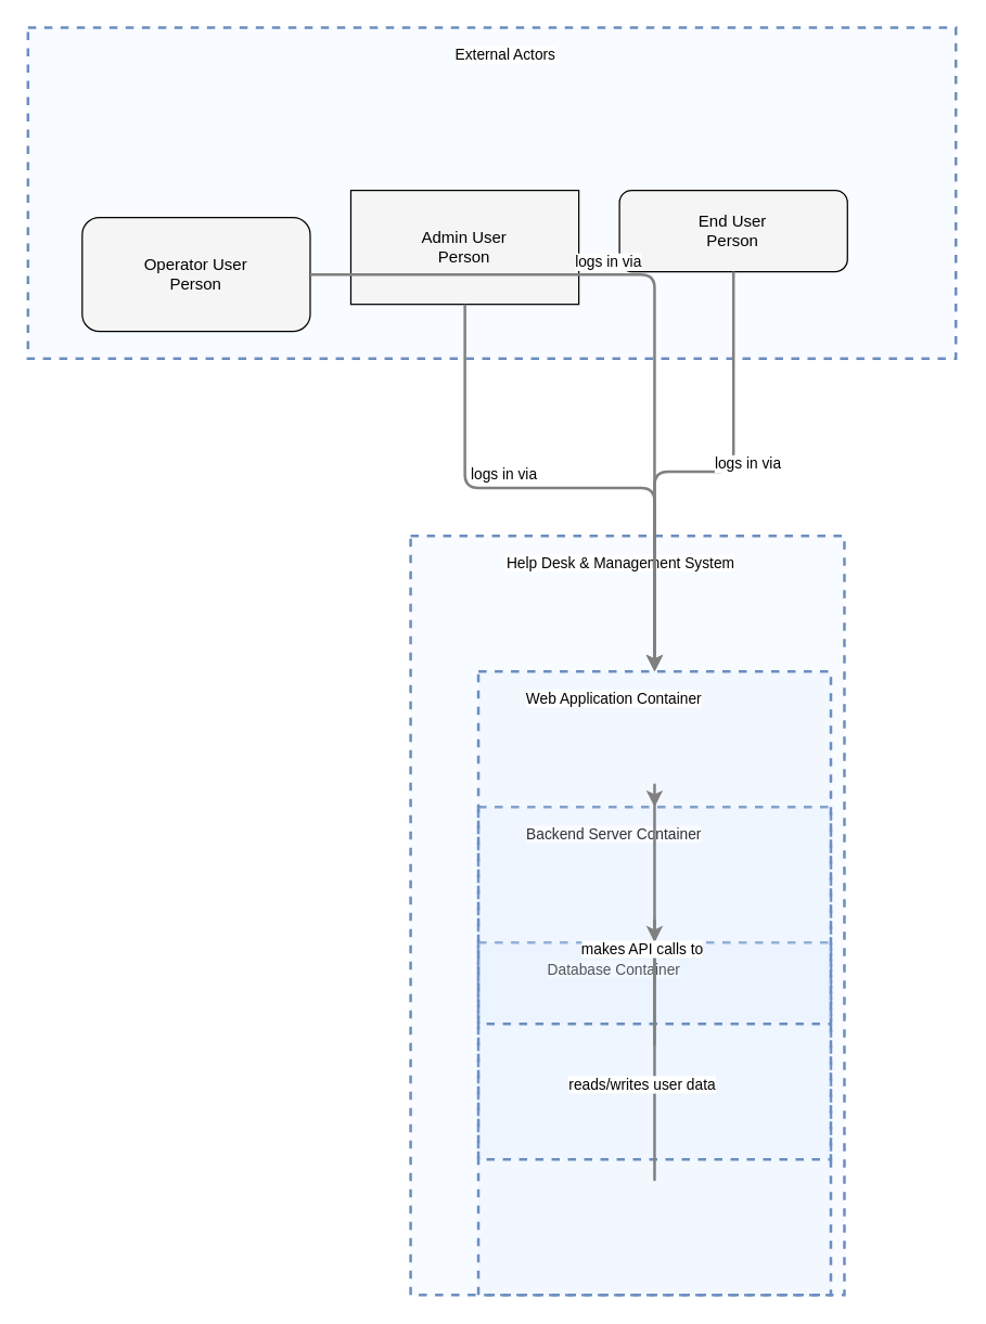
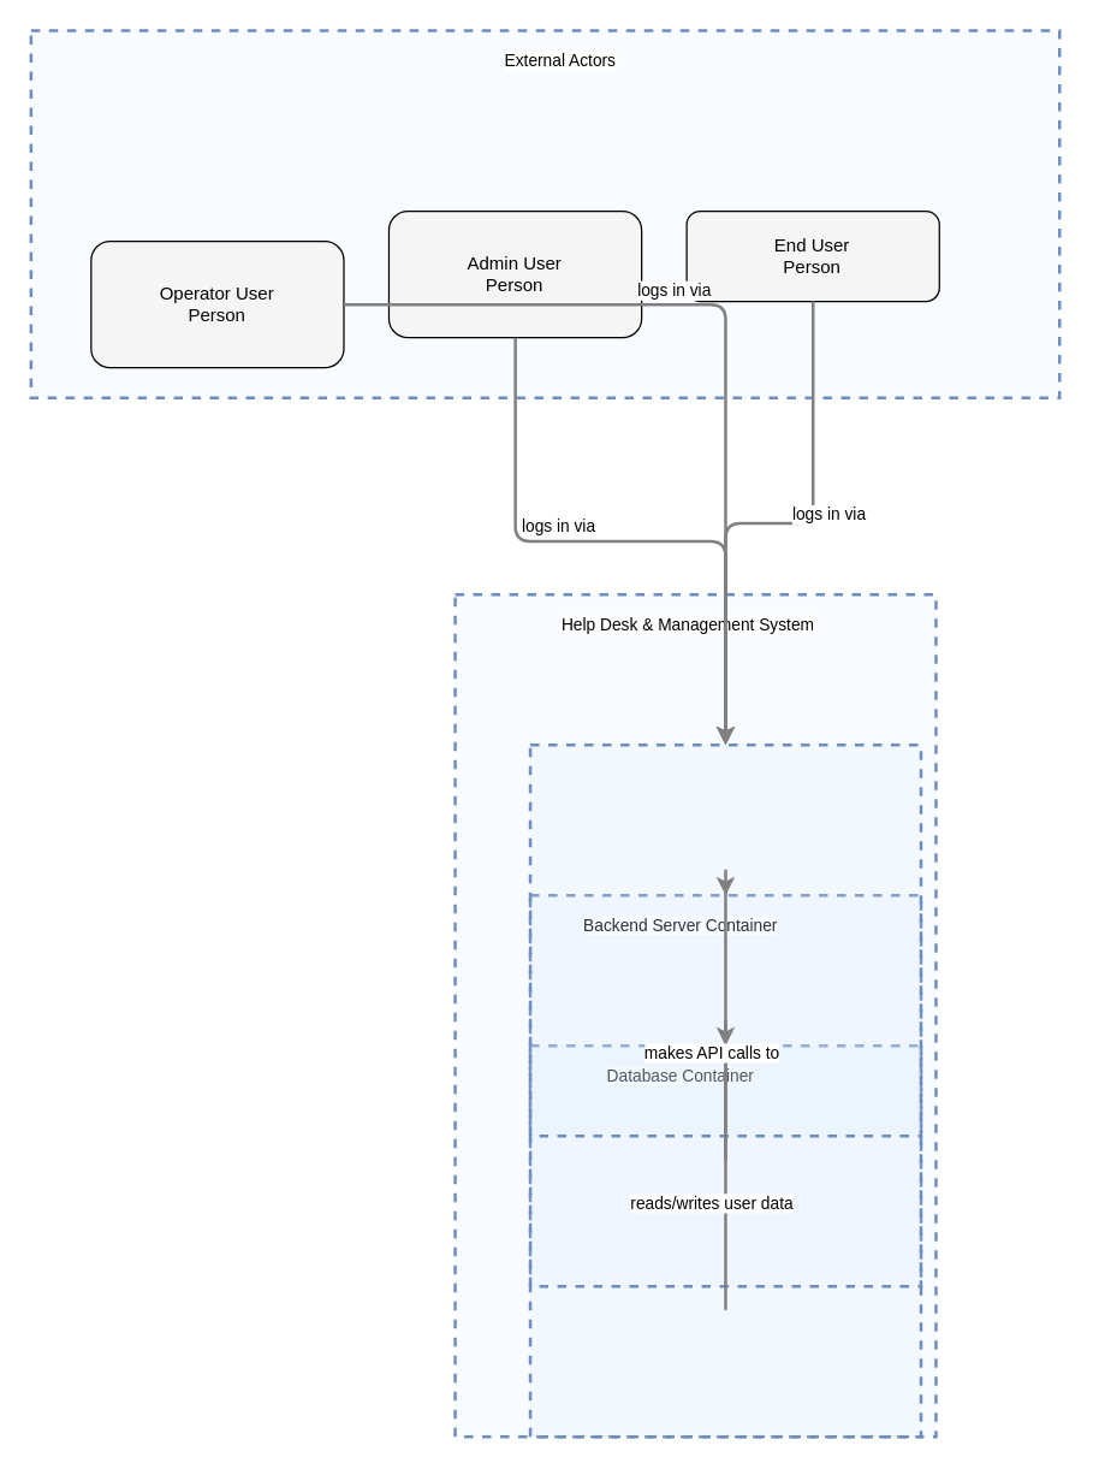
  <mxCell id="0" />
  <mxCell id="1" parent="0" />
  <mxCell id="2" value="" style="html=1;whiteSpace=wrap;container=1;fillColor=#dae8fc;strokeColor=#6c8ebf;dashed=1;fillOpacity=20;strokeWidth=2;containerType=none;recursiveResize=0;movable=1;resizable=1;autosize=0;dropTarget=0" vertex="1" parent="8"><mxGeometry x="50" y="300" width="260" height="260" as="geometry" /></mxCell>
  <mxCell id="3" value="Database Container" style="edgeLabel;html=1;align=center;verticalAlign=middle;resizable=0;labelBackgroundColor=white;spacing=5" vertex="1" parent="8"><mxGeometry x="58" y="308" width="184" height="24" as="geometry" /></mxCell>
  <mxCell id="4" value="" style="html=1;whiteSpace=wrap;container=1;fillColor=#dae8fc;strokeColor=#6c8ebf;dashed=1;fillOpacity=20;strokeWidth=2;containerType=none;recursiveResize=0;movable=1;resizable=1;autosize=0;dropTarget=0" vertex="1" parent="8"><mxGeometry x="50" y="200" width="260" height="260" as="geometry" /></mxCell>
  <mxCell id="5" value="Backend Server Container" style="edgeLabel;html=1;align=center;verticalAlign=middle;resizable=0;labelBackgroundColor=white;spacing=5" vertex="1" parent="8"><mxGeometry x="58" y="208" width="184" height="24" as="geometry" /></mxCell>
  <mxCell id="6" value="" style="html=1;whiteSpace=wrap;container=1;fillColor=#dae8fc;strokeColor=#6c8ebf;dashed=1;fillOpacity=20;strokeWidth=2;containerType=none;recursiveResize=0;movable=1;resizable=1;autosize=0;dropTarget=0" vertex="1" parent="8"><mxGeometry x="50" y="100" width="260" height="260" as="geometry" /></mxCell>
- <mxCell id="7" value="Web Application Container" style="edgeLabel;html=1;align=center;verticalAlign=middle;resizable=0;labelBackgroundColor=white;spacing=5" vertex="1" parent="8"><mxGeometry x="58" y="108" width="184" height="24" as="geometry" /></mxCell>
  <mxCell id="8" value="" style="html=1;whiteSpace=wrap;container=1;fillColor=#dae8fc;strokeColor=#6c8ebf;dashed=1;fillOpacity=20;strokeWidth=2;containerType=none;recursiveResize=0;movable=1;resizable=1;autosize=0;dropTarget=0" vertex="1" parent="1"><mxGeometry x="302.237" y="395" width="320" height="560" as="geometry" /></mxCell>
  <mxCell id="9" value="Help Desk &amp; Management System" style="edgeLabel;html=1;align=center;verticalAlign=middle;resizable=0;labelBackgroundColor=white;spacing=5" vertex="1" parent="1"><mxGeometry x="335.237" y="403" width="244" height="24" as="geometry" /></mxCell>
  <mxCell id="10" value="" style="html=1;whiteSpace=wrap;container=1;fillColor=#dae8fc;strokeColor=#6c8ebf;dashed=1;fillOpacity=20;strokeWidth=2;containerType=none;recursiveResize=0;movable=1;resizable=1;autosize=0;dropTarget=0" vertex="1" parent="1"><mxGeometry x="20" y="20" width="684.473" height="244.079" as="geometry" /></mxCell>
  <mxCell id="11" value="External Actors" style="edgeLabel;html=1;align=center;verticalAlign=middle;resizable=0;labelBackgroundColor=white;spacing=5" vertex="1" parent="1"><mxGeometry x="68" y="28" width="608.473" height="24" as="geometry" /></mxCell>
- <mxCell id="12" value="Admin User&lt;br&gt;Person" style="whiteSpace=wrap;html=1;fillColor=#f5f5f5;rounded=0;" vertex="1" parent="10"><mxGeometry x="238.158" y="120" width="168.158" height="84.079" as="geometry" /></mxCell>
+ <mxCell id="12" value="Admin User&lt;br&gt;Person" style="rounded=1;whiteSpace=wrap;html=1;fillColor=#f5f5f5" vertex="1" parent="10"><mxGeometry x="238.158" y="120" width="168.158" height="84.079" as="geometry" /></mxCell>
  <mxCell id="13" value="End User&lt;br&gt;Person" style="rounded=1;whiteSpace=wrap;html=1;fillColor=#f5f5f5" vertex="1" parent="10"><mxGeometry x="436.316" y="120" width="168.158" height="60" as="geometry" /></mxCell>
  <mxCell id="14" value="Operator User&lt;br&gt;Person" style="rounded=1;whiteSpace=wrap;html=1;fillColor=#f5f5f5" vertex="1" parent="10"><mxGeometry x="40" y="140" width="168.158" height="84.079" as="geometry" /></mxCell>
  <mxCell id="15" style="edgeStyle=orthogonalEdgeStyle;rounded=1;orthogonalLoop=1;jettySize=auto;html=1;strokeColor=#808080;strokeWidth=2;jumpStyle=arc;jumpSize=10;spacing=15;labelBackgroundColor=white;labelBorderColor=none" edge="1" parent="1" source="4" target="2"><mxGeometry relative="1" as="geometry" /></mxCell>
  <mxCell id="16" value="reads/writes user data" style="edgeLabel;html=1;align=center;verticalAlign=middle;resizable=0;points=[];" vertex="1" connectable="0" parent="15"><mxGeometry x="-0.2" y="10" relative="1" as="geometry"><mxPoint as="offset" /></mxGeometry></mxCell>
  <mxCell id="17" style="edgeStyle=orthogonalEdgeStyle;rounded=1;orthogonalLoop=1;jettySize=auto;html=1;strokeColor=#808080;strokeWidth=2;jumpStyle=arc;jumpSize=10;spacing=15;labelBackgroundColor=white;labelBorderColor=none" edge="1" parent="1" source="6" target="4"><mxGeometry relative="1" as="geometry" /></mxCell>
  <mxCell id="18" value="makes API calls to" style="edgeLabel;html=1;align=center;verticalAlign=middle;resizable=0;points=[];" vertex="1" connectable="0" parent="17"><mxGeometry x="-0.2" y="10" relative="1" as="geometry"><mxPoint as="offset" /></mxGeometry></mxCell>
  <mxCell id="19" style="edgeStyle=orthogonalEdgeStyle;rounded=1;orthogonalLoop=1;jettySize=auto;html=1;strokeColor=#808080;strokeWidth=2;jumpStyle=arc;jumpSize=10;spacing=15;labelBackgroundColor=white;labelBorderColor=none" edge="1" parent="1" source="12" target="6"><mxGeometry relative="1" as="geometry" /></mxCell>
  <mxCell id="20" value="logs in via" style="edgeLabel;html=1;align=center;verticalAlign=middle;resizable=0;points=[];" vertex="1" connectable="0" parent="19"><mxGeometry x="-0.2" y="10" relative="1" as="geometry"><mxPoint as="offset" /></mxGeometry></mxCell>
  <mxCell id="21" style="edgeStyle=orthogonalEdgeStyle;rounded=1;orthogonalLoop=1;jettySize=auto;html=1;strokeColor=#808080;strokeWidth=2;jumpStyle=arc;jumpSize=10;spacing=15;labelBackgroundColor=white;labelBorderColor=none" edge="1" parent="1" source="13" target="6"><mxGeometry relative="1" as="geometry" /></mxCell>
  <mxCell id="22" value="logs in via" style="edgeLabel;html=1;align=center;verticalAlign=middle;resizable=0;points=[];" vertex="1" connectable="0" parent="21"><mxGeometry x="-0.2" y="10" relative="1" as="geometry"><mxPoint as="offset" /></mxGeometry></mxCell>
  <mxCell id="23" style="edgeStyle=orthogonalEdgeStyle;rounded=1;orthogonalLoop=1;jettySize=auto;html=1;strokeColor=#808080;strokeWidth=2;jumpStyle=arc;jumpSize=10;spacing=15;labelBackgroundColor=white;labelBorderColor=none" edge="1" parent="1" source="14" target="6"><mxGeometry relative="1" as="geometry" /></mxCell>
  <mxCell id="24" value="logs in via" style="edgeLabel;html=1;align=center;verticalAlign=middle;resizable=0;points=[];" vertex="1" connectable="0" parent="23"><mxGeometry x="-0.2" y="10" relative="1" as="geometry"><mxPoint as="offset" /></mxGeometry></mxCell>
